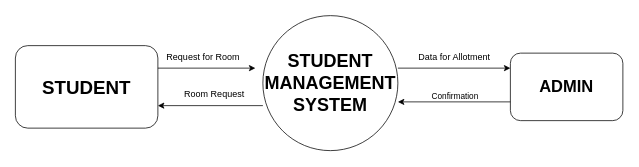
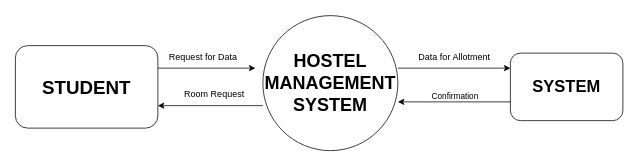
  <mxCell id="0" />
  <mxCell id="1" parent="0" />
  <mxCell id="2" value="&lt;span style=&quot;font-size: 25px;&quot;&gt;&lt;b&gt;STUDENT&lt;/b&gt;&lt;/span&gt;" style="rounded=1;whiteSpace=wrap;html=1;" vertex="1" parent="1"><mxGeometry x="20" y="60" width="190" height="110" as="geometry" /></mxCell>
  <mxCell id="3" value="" style="endArrow=classic;html=1;rounded=0;" edge="1" parent="1"><mxGeometry width="50" height="50" relative="1" as="geometry"><mxPoint x="210" y="90" as="sourcePoint" /><mxPoint x="340" y="90" as="targetPoint" /><Array as="points" /></mxGeometry></mxCell>
- <mxCell id="4" value="Request for Room" style="text;html=1;align=center;verticalAlign=middle;resizable=0;points=[];autosize=1;strokeColor=none;fillColor=none;" vertex="1" parent="1"><mxGeometry x="210" y="60" width="120" height="30" as="geometry" /></mxCell>
- <mxCell id="5" value="&lt;font style=&quot;font-size: 24px;&quot;&gt;&lt;b&gt;STUDENT MANAGEMENT SYSTEM&lt;/b&gt;&lt;/font&gt;" style="ellipse;whiteSpace=wrap;html=1;aspect=fixed;" vertex="1" parent="1"><mxGeometry x="350" y="20" width="180" height="180" as="geometry" /></mxCell>
+ <mxCell id="4" value="Request for Data" style="text;html=1;align=center;verticalAlign=middle;resizable=0;points=[];autosize=1;strokeColor=none;fillColor=none;" vertex="1" parent="1"><mxGeometry x="210" y="60" width="120" height="30" as="geometry" /></mxCell>
+ <mxCell id="5" value="&lt;font style=&quot;font-size: 24px;&quot;&gt;&lt;b&gt;HOSTEL MANAGEMENT SYSTEM&lt;/b&gt;&lt;/font&gt;" style="ellipse;whiteSpace=wrap;html=1;aspect=fixed;" vertex="1" parent="1"><mxGeometry x="350" y="20" width="180" height="180" as="geometry" /></mxCell>
  <mxCell id="6" value="" style="endArrow=classic;html=1;rounded=0;" edge="1" parent="1"><mxGeometry width="50" height="50" relative="1" as="geometry"><mxPoint x="530" y="90" as="sourcePoint" /><mxPoint x="680" y="90" as="targetPoint" /></mxGeometry></mxCell>
  <mxCell id="7" value="Data for Allotment" style="text;html=1;align=center;verticalAlign=middle;resizable=0;points=[];autosize=1;strokeColor=none;fillColor=none;" vertex="1" parent="1"><mxGeometry x="540" y="60" width="130" height="30" as="geometry" /></mxCell>
- <mxCell id="8" value="&lt;font style=&quot;font-size: 22px;&quot;&gt;&lt;b&gt;ADMIN&lt;/b&gt;&lt;/font&gt;" style="rounded=1;whiteSpace=wrap;html=1;" vertex="1" parent="1"><mxGeometry x="680" y="70" width="150" height="90" as="geometry" /></mxCell>
+ <mxCell id="8" value="&lt;font style=&quot;font-size: 22px;&quot;&gt;&lt;b&gt;SYSTEM&lt;/b&gt;&lt;/font&gt;" style="rounded=1;whiteSpace=wrap;html=1;" vertex="1" parent="1"><mxGeometry x="680" y="70" width="150" height="90" as="geometry" /></mxCell>
  <mxCell id="9" value="" style="endArrow=classic;html=1;rounded=0;" edge="1" parent="1"><mxGeometry width="50" height="50" relative="1" as="geometry"><mxPoint x="680" y="135" as="sourcePoint" /><mxPoint x="530" y="135" as="targetPoint" /></mxGeometry></mxCell>
  <mxCell id="10" value="Confirmation" style="edgeLabel;html=1;align=center;verticalAlign=middle;resizable=0;points=[];" vertex="1" connectable="0" parent="9"><mxGeometry x="0.289" y="-9" relative="1" as="geometry"><mxPoint x="22" as="offset" /></mxGeometry></mxCell>
  <mxCell id="11" value="" style="endArrow=classic;html=1;rounded=0;" edge="1" parent="1"><mxGeometry width="50" height="50" relative="1" as="geometry"><mxPoint x="350" y="140" as="sourcePoint" /><mxPoint x="210" y="140" as="targetPoint" /></mxGeometry></mxCell>
  <mxCell id="12" value="Room Request" style="text;html=1;align=center;verticalAlign=middle;resizable=0;points=[];autosize=1;strokeColor=none;fillColor=none;" vertex="1" parent="1"><mxGeometry x="230" y="110" width="110" height="30" as="geometry" /></mxCell>
